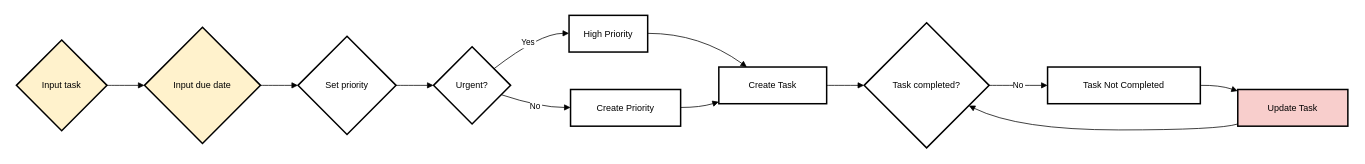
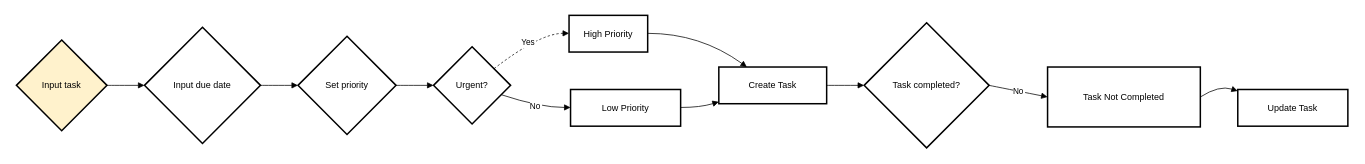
  <mxCell id="0" />
  <mxCell id="1" parent="0" />
  <mxCell id="2" value="Input task" style="rhombus;strokeWidth=2;whiteSpace=wrap;fillColor=#fff2cc;" parent="1" vertex="1"><mxGeometry x="20" y="53" width="121" height="121" as="geometry" /></mxCell>
- <mxCell id="3" value="Input due date" style="rhombus;strokeWidth=2;whiteSpace=wrap;fillColor=#fff2cc;" parent="1" vertex="1"><mxGeometry x="191" y="36" width="155" height="155" as="geometry" /></mxCell>
+ <mxCell id="3" value="Input due date" style="rhombus;strokeWidth=2;whiteSpace=wrap;" parent="1" vertex="1"><mxGeometry x="191" y="36" width="155" height="155" as="geometry" /></mxCell>
  <mxCell id="4" value="Set priority" style="rhombus;strokeWidth=2;whiteSpace=wrap;" parent="1" vertex="1"><mxGeometry x="396" y="48" width="131" height="131" as="geometry" /></mxCell>
  <mxCell id="5" value="Urgent?" style="rhombus;strokeWidth=2;whiteSpace=wrap;" parent="1" vertex="1"><mxGeometry x="577" y="62" width="103" height="103" as="geometry" /></mxCell>
  <mxCell id="6" value="High Priority" style="whiteSpace=wrap;strokeWidth=2;" parent="1" vertex="1"><mxGeometry x="758" y="20" width="105" height="49" as="geometry" /></mxCell>
- <mxCell id="7" value="Create Priority" style="whiteSpace=wrap;strokeWidth=2;" parent="1" vertex="1"><mxGeometry x="760" y="119" width="147" height="49" as="geometry" /></mxCell>
+ <mxCell id="7" value="Low Priority" style="whiteSpace=wrap;strokeWidth=2;" parent="1" vertex="1"><mxGeometry x="760" y="119" width="147" height="49" as="geometry" /></mxCell>
  <mxCell id="8" value="Create Task" style="whiteSpace=wrap;strokeWidth=2;" parent="1" vertex="1"><mxGeometry x="958" y="89" width="144" height="49" as="geometry" /></mxCell>
  <mxCell id="9" value="Task completed?" style="rhombus;strokeWidth=2;whiteSpace=wrap;" parent="1" vertex="1"><mxGeometry x="1152" y="30" width="167" height="167" as="geometry" /></mxCell>
- <mxCell id="10" value="Task Not Completed" style="whiteSpace=wrap;strokeWidth=2;" parent="1" vertex="1"><mxGeometry x="1397" y="89" width="204" height="49" as="geometry" /></mxCell>
- <mxCell id="11" value="Update Task" style="whiteSpace=wrap;strokeWidth=2;fillColor=#f8cecc;" parent="1" vertex="1"><mxGeometry x="1651" y="119" width="147" height="49" as="geometry" /></mxCell>
+ <mxCell id="10" value="Task Not Completed" style="whiteSpace=wrap;strokeWidth=2;" parent="1" vertex="1"><mxGeometry x="1397" y="89" width="204" height="80" as="geometry" /></mxCell>
+ <mxCell id="11" value="Update Task" style="whiteSpace=wrap;strokeWidth=2;" parent="1" vertex="1"><mxGeometry x="1651" y="119" width="147" height="49" as="geometry" /></mxCell>
  <mxCell id="12" value="" style="curved=1;startArrow=none;endArrow=block;exitX=1;exitY=0.5;entryX=0;entryY=0.5;" parent="1" source="2" target="3" edge="1"><mxGeometry relative="1" as="geometry"><Array as="points" /></mxGeometry></mxCell>
  <mxCell id="13" value="" style="curved=1;startArrow=none;endArrow=block;exitX=1;exitY=0.5;entryX=0;entryY=0.5;" parent="1" source="3" target="4" edge="1"><mxGeometry relative="1" as="geometry"><Array as="points" /></mxGeometry></mxCell>
  <mxCell id="14" value="" style="curved=1;startArrow=none;endArrow=block;exitX=1;exitY=0.5;entryX=0;entryY=0.5;" parent="1" source="4" target="5" edge="1"><mxGeometry relative="1" as="geometry"><Array as="points" /></mxGeometry></mxCell>
- <mxCell id="15" value="Yes" style="curved=1;startArrow=none;endArrow=block;exitX=1;exitY=0.12;entryX=0;entryY=0.49;" parent="1" source="5" target="6" edge="1"><mxGeometry relative="1" as="geometry"><Array as="points"><mxPoint x="719" y="44" /></Array></mxGeometry></mxCell>
+ <mxCell id="15" value="Yes" style="curved=1;startArrow=none;endArrow=block;exitX=1;exitY=0.12;entryX=0;entryY=0.49;dashed=1;" parent="1" source="5" target="6" edge="1"><mxGeometry relative="1" as="geometry"><Array as="points"><mxPoint x="719" y="44" /></Array></mxGeometry></mxCell>
  <mxCell id="16" value="No" style="curved=1;startArrow=none;endArrow=block;exitX=1;exitY=0.66;entryX=0;entryY=0.49;" parent="1" source="5" target="7" edge="1"><mxGeometry relative="1" as="geometry"><Array as="points"><mxPoint x="719" y="143" /></Array></mxGeometry></mxCell>
  <mxCell id="17" value="" style="curved=1;startArrow=none;endArrow=block;exitX=1;exitY=0.49;entryX=0.26;entryY=0;" parent="1" source="6" target="8" edge="1"><mxGeometry relative="1" as="geometry"><Array as="points"><mxPoint x="933" y="44" /></Array></mxGeometry></mxCell>
  <mxCell id="18" value="" style="curved=1;startArrow=none;endArrow=block;exitX=1;exitY=0.49;entryX=0;entryY=0.95;" parent="1" source="7" target="8" edge="1"><mxGeometry relative="1" as="geometry"><Array as="points"><mxPoint x="933" y="143" /></Array></mxGeometry></mxCell>
  <mxCell id="19" value="" style="curved=1;startArrow=none;endArrow=block;exitX=1;exitY=0.5;entryX=0;entryY=0.5;" parent="1" source="8" target="9" edge="1"><mxGeometry relative="1" as="geometry"><Array as="points" /></mxGeometry></mxCell>
  <mxCell id="20" value="No" style="curved=1;startArrow=none;endArrow=block;exitX=1;exitY=0.5;entryX=0;entryY=0.5;" parent="1" source="9" target="10" edge="1"><mxGeometry relative="1" as="geometry"><Array as="points" /></mxGeometry></mxCell>
  <mxCell id="21" value="" style="curved=1;startArrow=none;endArrow=block;exitX=1;exitY=0.5;entryX=0;entryY=0.04;" parent="1" source="10" target="11" edge="1"><mxGeometry relative="1" as="geometry"><Array as="points"><mxPoint x="1626" y="113" /></Array></mxGeometry></mxCell>
- <mxCell id="22" value="" style="curved=1;startArrow=none;endArrow=block;exitX=0;exitY=0.94;entryX=1;entryY=0.74;" parent="1" source="11" target="9" edge="1"><mxGeometry relative="1" as="geometry"><Array as="points"><mxPoint x="1626" y="173" /><mxPoint x="1358" y="173" /></Array></mxGeometry></mxCell>
